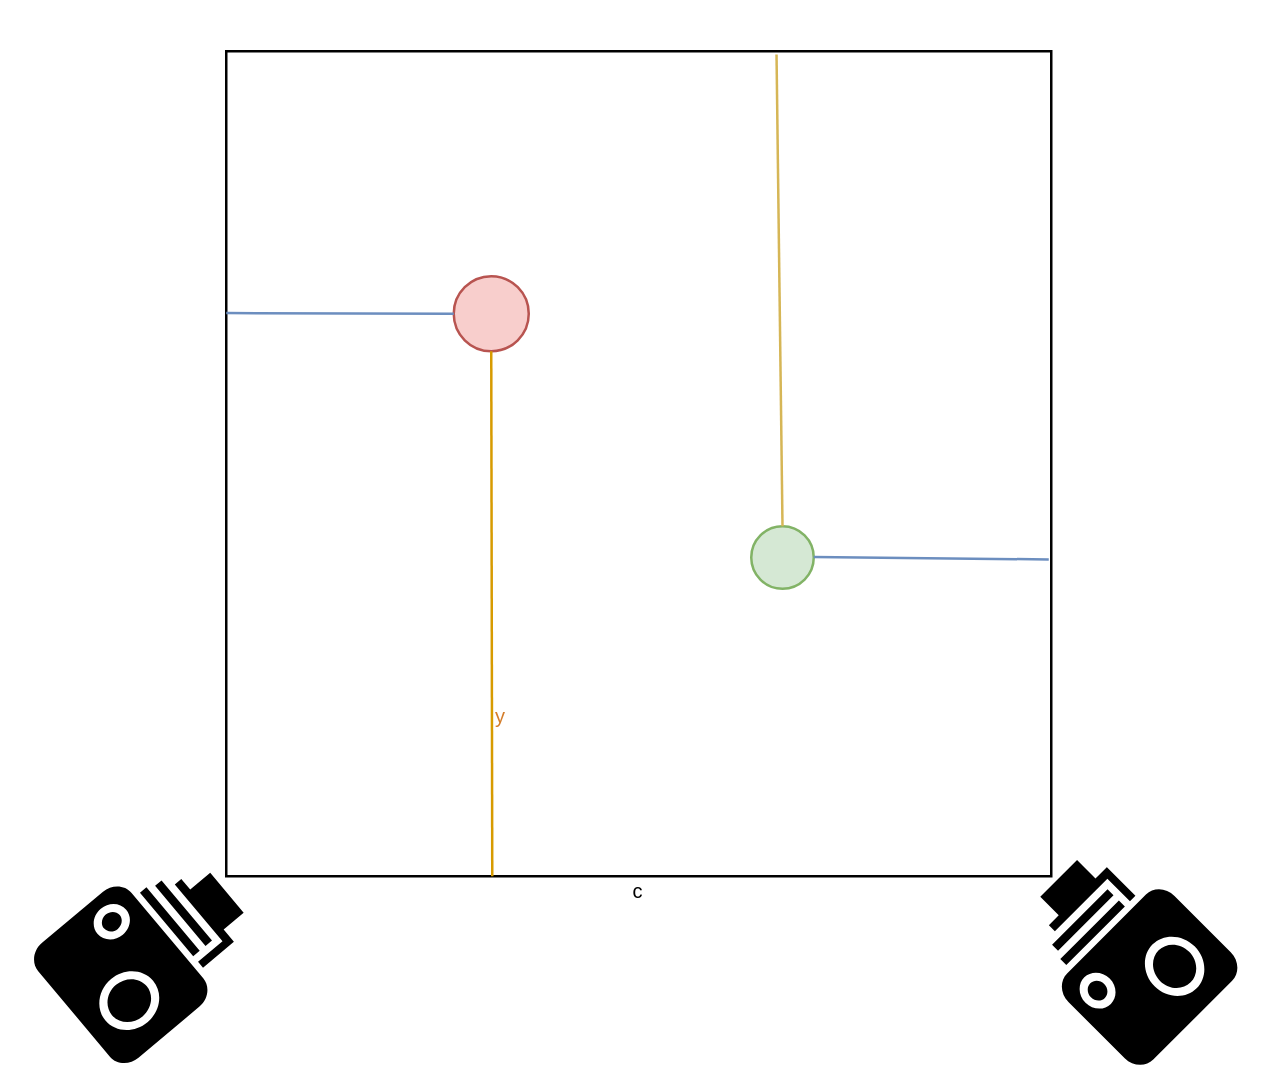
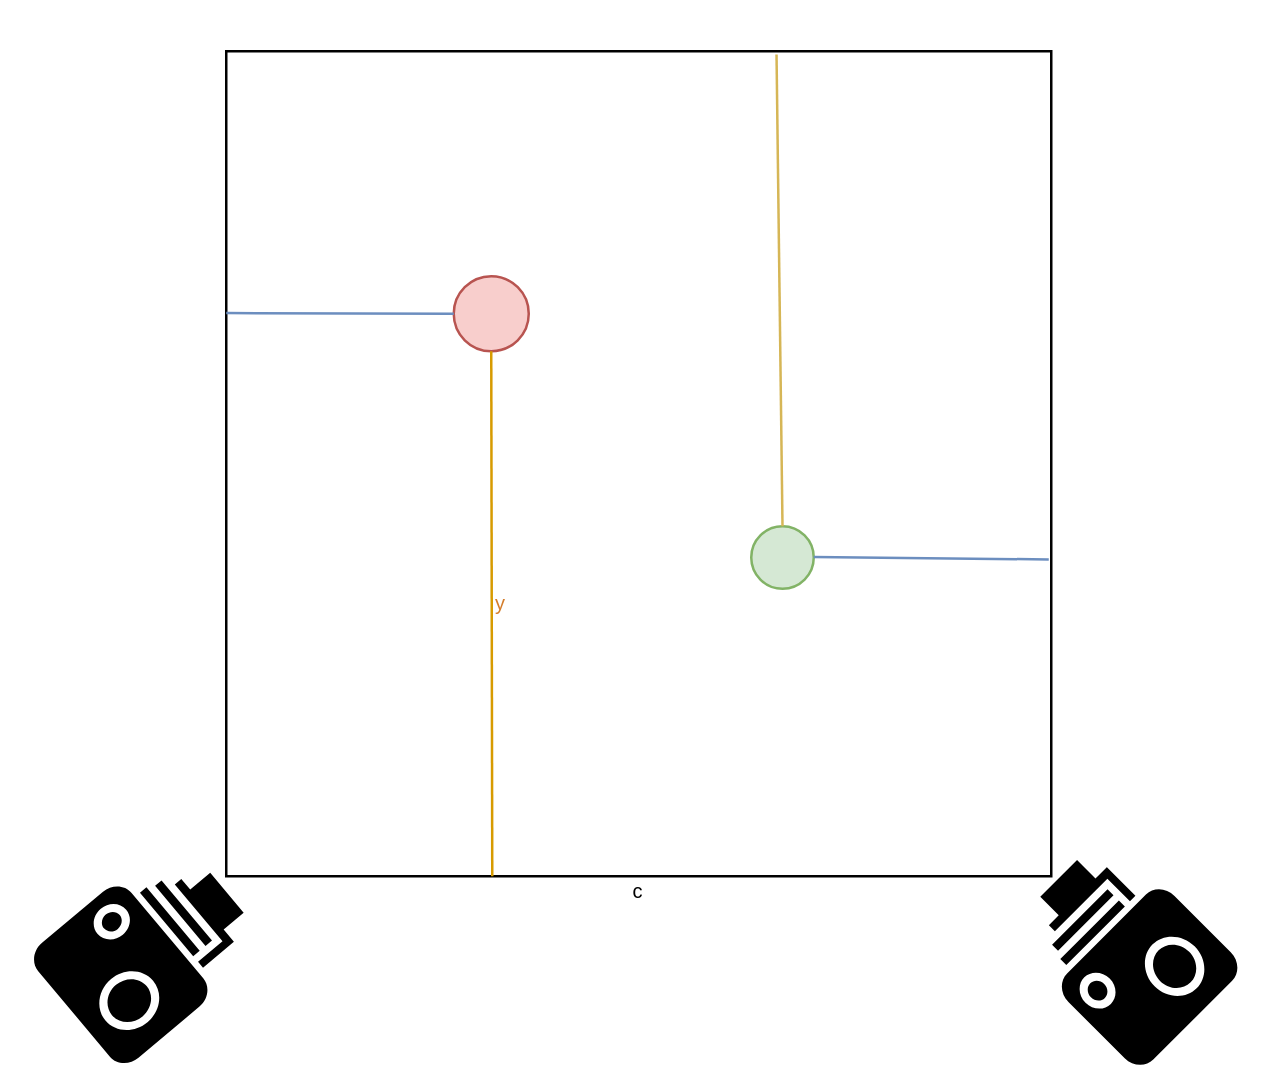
  <mxCell id="0" />
  <mxCell id="1" parent="0" />
  <mxCell id="2" value="" style="whiteSpace=wrap;html=1;aspect=fixed;" vertex="1" parent="1"><mxGeometry x="90" y="20" width="330" height="330" as="geometry" /></mxCell>
  <mxCell id="3" value="" style="shape=mxgraph.signs.tech.camera_1;html=1;pointerEvents=1;fillColor=#000000;strokeColor=none;verticalLabelPosition=bottom;verticalAlign=top;align=center;rotation=-40;" vertex="1" parent="1"><mxGeometry x="20" y="350" width="78" height="60" as="geometry" /></mxCell>
  <mxCell id="4" value="" style="shape=mxgraph.signs.tech.camera_1;html=1;pointerEvents=1;fillColor=#000000;strokeColor=none;verticalLabelPosition=bottom;verticalAlign=top;align=center;rotation=-135;" vertex="1" parent="1"><mxGeometry x="410" y="350" width="78" height="60" as="geometry" /></mxCell>
  <mxCell id="5" value="" style="ellipse;whiteSpace=wrap;html=1;aspect=fixed;fillColor=#f8cecc;strokeColor=#b85450;" vertex="1" parent="1"><mxGeometry x="181" y="110" width="30" height="30" as="geometry" /></mxCell>
  <mxCell id="6" value="" style="endArrow=none;html=1;rounded=0;exitX=0.26;exitY=0.998;exitDx=0;exitDy=0;exitPerimeter=0;fillColor=#ffe6cc;strokeColor=#d79b00;" edge="1" parent="1" target="5"><mxGeometry width="50" height="50" relative="1" as="geometry"><mxPoint x="196.4" y="350" as="sourcePoint" /><mxPoint x="195.6" y="176.66" as="targetPoint" /></mxGeometry></mxCell>
  <mxCell id="7" value="" style="endArrow=none;html=1;rounded=0;exitX=0;exitY=0.476;exitDx=0;exitDy=0;exitPerimeter=0;fillColor=#dae8fc;strokeColor=#6c8ebf;entryX=0;entryY=0.5;entryDx=0;entryDy=0;" edge="1" parent="1" target="5"><mxGeometry width="50" height="50" relative="1" as="geometry"><mxPoint x="90" y="124.74" as="sourcePoint" /><mxPoint x="175" y="124.66" as="targetPoint" /></mxGeometry></mxCell>
  <mxCell id="8" value="&lt;font style=&quot;font-size: 8px;&quot;&gt;c&lt;/font&gt;" style="text;html=1;align=center;verticalAlign=middle;whiteSpace=wrap;rounded=0;" vertex="1" parent="1"><mxGeometry x="225" y="340" width="60" height="30" as="geometry" /></mxCell>
- <mxCell id="9" value="&lt;font color=&quot;#d47d2b&quot;&gt;&lt;span style=&quot;font-size: 8px;&quot;&gt;y&lt;/span&gt;&lt;/font&gt;" style="text;html=1;align=center;verticalAlign=middle;whiteSpace=wrap;rounded=0;" vertex="1" parent="1"><mxGeometry x="170" y="270" width="60" height="30" as="geometry" /></mxCell>
+ <mxCell id="9" value="&lt;font color=&quot;#d47d2b&quot;&gt;&lt;span style=&quot;font-size: 8px;&quot;&gt;y&lt;/span&gt;&lt;/font&gt;" style="text;html=1;align=center;verticalAlign=middle;whiteSpace=wrap;rounded=0;" vertex="1" parent="1"><mxGeometry x="170" y="225" width="60" height="30" as="geometry" /></mxCell>
  <mxCell id="10" value="" style="ellipse;whiteSpace=wrap;html=1;aspect=fixed;fillColor=#d5e8d4;strokeColor=#82b366;" vertex="1" parent="1"><mxGeometry x="300" y="210" width="25" height="25" as="geometry" /></mxCell>
  <mxCell id="11" value="" style="endArrow=none;html=1;rounded=0;entryX=0.667;entryY=0.004;entryDx=0;entryDy=0;exitX=0.5;exitY=0;exitDx=0;exitDy=0;entryPerimeter=0;fillColor=#fff2cc;strokeColor=#d6b656;" edge="1" parent="1" source="10" target="2"><mxGeometry width="50" height="50" relative="1" as="geometry"><mxPoint x="470" y="140" as="sourcePoint" /><mxPoint x="520" y="90" as="targetPoint" /></mxGeometry></mxCell>
  <mxCell id="12" value="" style="endArrow=none;html=1;rounded=0;exitX=0;exitY=0.476;exitDx=0;exitDy=0;exitPerimeter=0;fillColor=#dae8fc;strokeColor=#6c8ebf;entryX=0.997;entryY=0.616;entryDx=0;entryDy=0;entryPerimeter=0;" edge="1" parent="1" target="2"><mxGeometry width="50" height="50" relative="1" as="geometry"><mxPoint x="325" y="222.3" as="sourcePoint" /><mxPoint x="416" y="222.56" as="targetPoint" /></mxGeometry></mxCell>
